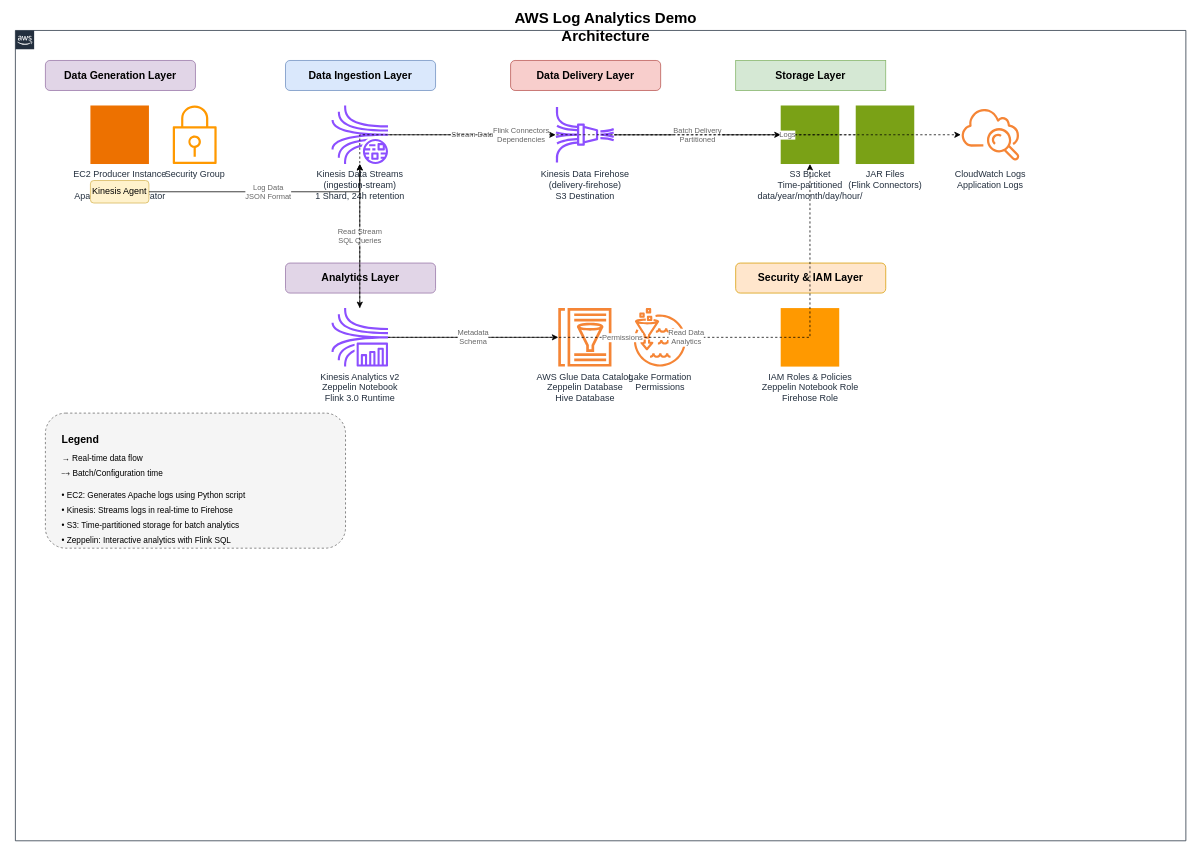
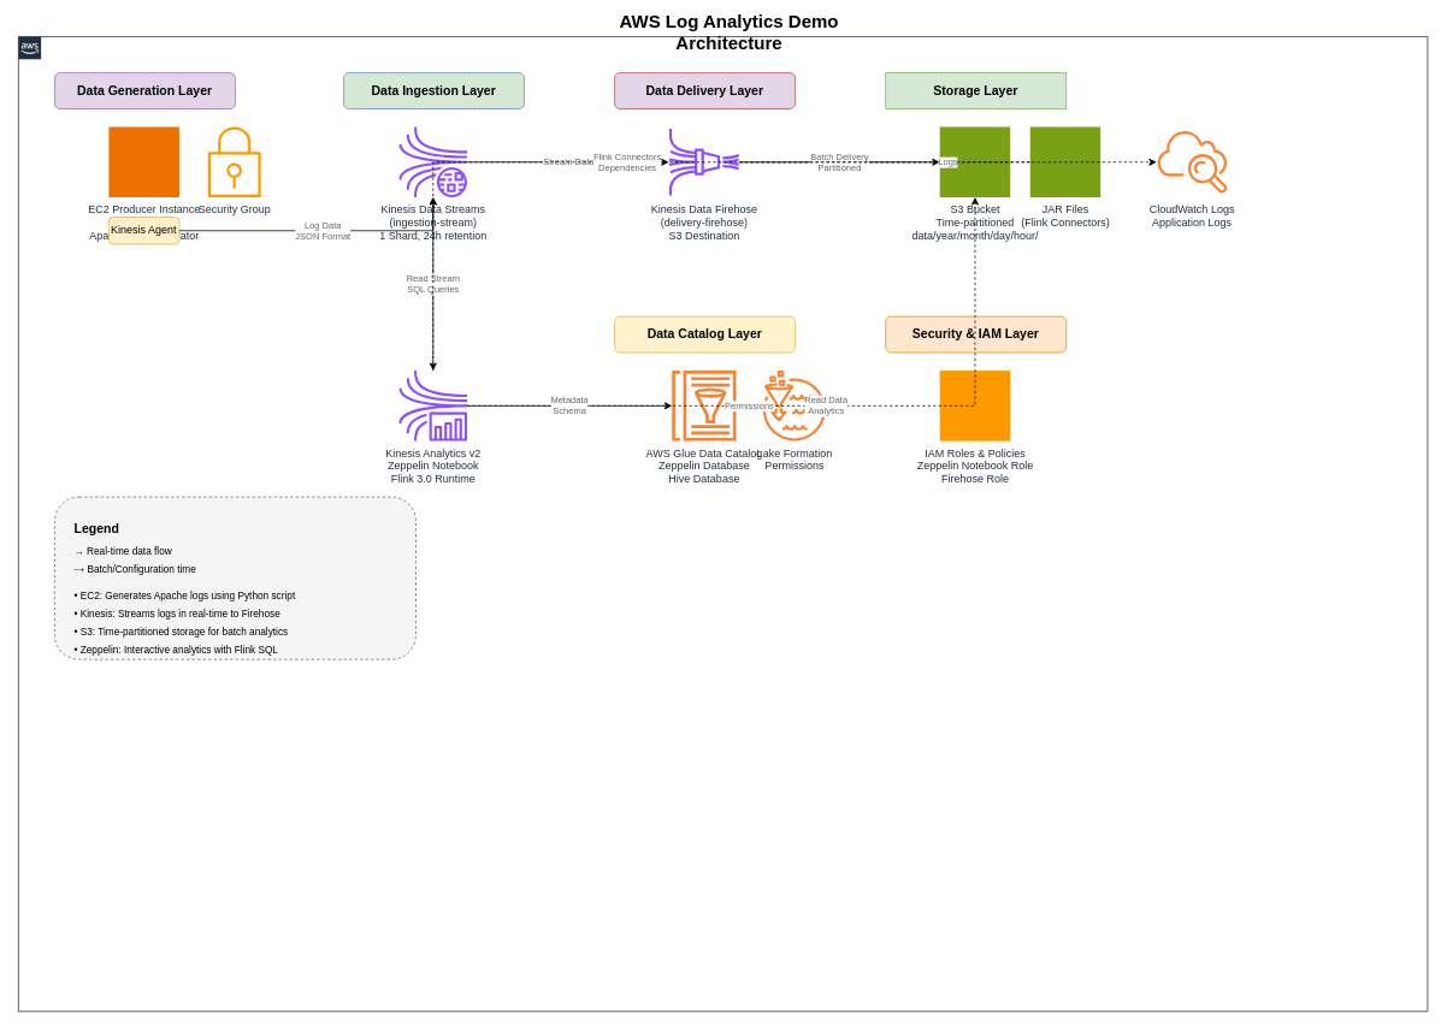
  <mxCell id="0" />
  <mxCell id="1" parent="0" />
  <mxCell id="2" value="" style="sketch=0;outlineConnect=0;gradientColor=none;html=1;whiteSpace=wrap;fontSize=12;fontStyle=0;shape=mxgraph.aws4.group;grIcon=mxgraph.aws4.group_aws_cloud_alt;strokeColor=#232F3E;fillColor=none;verticalAlign=top;align=left;spacingLeft=30;fontColor=#232F3E;dashed=0;" vertex="1" parent="1"><mxGeometry x="20" y="40" width="1560" height="1080" as="geometry" /></mxCell>
  <mxCell id="3" value="Data Generation Layer" style="rounded=1;whiteSpace=wrap;html=1;fillColor=#e1d5e7;strokeColor=#9673a6;fontSize=14;fontStyle=1;" vertex="1" parent="1"><mxGeometry x="60" y="80" width="200" height="40" as="geometry" /></mxCell>
  <mxCell id="4" value="EC2 Producer Instance&#10;(m6i.xlarge)&#10;Apache Log Generator" style="sketch=0;outlineConnect=0;fontColor=#232F3E;gradientColor=none;fillColor=#ED7100;strokeColor=none;dashed=0;verticalLabelPosition=bottom;verticalAlign=top;align=center;html=1;fontSize=12;fontStyle=0;aspect=fixed;pointerEvents=1;shape=mxgraph.aws4.ec2_instance;" vertex="1" parent="1"><mxGeometry x="120" y="140" width="78" height="78" as="geometry" /></mxCell>
  <mxCell id="5" value="Security Group" style="sketch=0;outlineConnect=0;fontColor=#232F3E;gradientColor=none;fillColor=#FF9900;strokeColor=none;dashed=0;verticalLabelPosition=bottom;verticalAlign=top;align=center;html=1;fontSize=12;fontStyle=0;aspect=fixed;pointerEvents=1;shape=mxgraph.aws4.security_group;" vertex="1" parent="1"><mxGeometry x="220" y="140" width="78" height="78" as="geometry" /></mxCell>
  <mxCell id="6" value="Kinesis Agent" style="rounded=1;whiteSpace=wrap;html=1;fillColor=#fff2cc;strokeColor=#d6b656;" vertex="1" parent="1"><mxGeometry x="120" y="240" width="78" height="30" as="geometry" /></mxCell>
- <mxCell id="7" value="Data Ingestion Layer" style="rounded=1;whiteSpace=wrap;html=1;fillColor=#dae8fc;strokeColor=#6c8ebf;fontSize=14;fontStyle=1;" vertex="1" parent="1"><mxGeometry x="380" y="80" width="200" height="40" as="geometry" /></mxCell>
+ <mxCell id="7" value="Data Ingestion Layer" style="rounded=1;whiteSpace=wrap;html=1;fillColor=#d5e8d4;strokeColor=#6c8ebf;fontSize=14;fontStyle=1;" vertex="1" parent="1"><mxGeometry x="380" y="80" width="200" height="40" as="geometry" /></mxCell>
  <mxCell id="8" value="Kinesis Data Streams&#10;(ingestion-stream)&#10;1 Shard, 24h retention" style="sketch=0;outlineConnect=0;fontColor=#232F3E;gradientColor=none;fillColor=#8C4FFF;strokeColor=none;dashed=0;verticalLabelPosition=bottom;verticalAlign=top;align=center;html=1;fontSize=12;fontStyle=0;aspect=fixed;pointerEvents=1;shape=mxgraph.aws4.kinesis_data_streams;" vertex="1" parent="1"><mxGeometry x="440" y="140" width="78" height="78" as="geometry" /></mxCell>
- <mxCell id="9" value="Data Delivery Layer" style="rounded=1;whiteSpace=wrap;html=1;fillColor=#f8cecc;strokeColor=#b85450;fontSize=14;fontStyle=1;" vertex="1" parent="1"><mxGeometry x="680" y="80" width="200" height="40" as="geometry" /></mxCell>
+ <mxCell id="9" value="Data Delivery Layer" style="rounded=1;whiteSpace=wrap;html=1;fillColor=#e1d5e7;strokeColor=#b85450;fontSize=14;fontStyle=1;" vertex="1" parent="1"><mxGeometry x="680" y="80" width="200" height="40" as="geometry" /></mxCell>
  <mxCell id="10" value="Kinesis Data Firehose&#10;(delivery-firehose)&#10;S3 Destination" style="sketch=0;outlineConnect=0;fontColor=#232F3E;gradientColor=none;fillColor=#8C4FFF;strokeColor=none;dashed=0;verticalLabelPosition=bottom;verticalAlign=top;align=center;html=1;fontSize=12;fontStyle=0;aspect=fixed;pointerEvents=1;shape=mxgraph.aws4.kinesis_data_firehose;" vertex="1" parent="1"><mxGeometry x="740" y="140" width="78" height="78" as="geometry" /></mxCell>
  <mxCell id="11" value="Storage Layer" style="whiteSpace=wrap;html=1;fillColor=#d5e8d4;strokeColor=#82b366;fontSize=14;fontStyle=1;rounded=0;" vertex="1" parent="1"><mxGeometry x="980" y="80" width="200" height="40" as="geometry" /></mxCell>
  <mxCell id="12" value="S3 Bucket&#10;Time-partitioned&#10;data/year/month/day/hour/" style="sketch=0;outlineConnect=0;fontColor=#232F3E;gradientColor=none;fillColor=#7AA116;strokeColor=none;dashed=0;verticalLabelPosition=bottom;verticalAlign=top;align=center;html=1;fontSize=12;fontStyle=0;aspect=fixed;pointerEvents=1;shape=mxgraph.aws4.s3_bucket;" vertex="1" parent="1"><mxGeometry x="1040" y="140" width="78" height="78" as="geometry" /></mxCell>
  <mxCell id="13" value="JAR Files&#10;(Flink Connectors)" style="sketch=0;outlineConnect=0;fontColor=#232F3E;gradientColor=none;fillColor=#7AA116;strokeColor=none;dashed=0;verticalLabelPosition=bottom;verticalAlign=top;align=center;html=1;fontSize=12;fontStyle=0;aspect=fixed;pointerEvents=1;shape=mxgraph.aws4.s3_object;" vertex="1" parent="1"><mxGeometry x="1140" y="140" width="78" height="78" as="geometry" /></mxCell>
- <mxCell id="14" value="Analytics Layer" style="rounded=1;whiteSpace=wrap;html=1;fillColor=#e1d5e7;strokeColor=#9673a6;fontSize=14;fontStyle=1;" vertex="1" parent="1"><mxGeometry x="380" y="350" width="200" height="40" as="geometry" /></mxCell>
  <mxCell id="15" value="Kinesis Analytics v2&#10;Zeppelin Notebook&#10;Flink 3.0 Runtime" style="sketch=0;outlineConnect=0;fontColor=#232F3E;gradientColor=none;fillColor=#8C4FFF;strokeColor=none;dashed=0;verticalLabelPosition=bottom;verticalAlign=top;align=center;html=1;fontSize=12;fontStyle=0;aspect=fixed;pointerEvents=1;shape=mxgraph.aws4.kinesis_data_analytics;" vertex="1" parent="1"><mxGeometry x="440" y="410" width="78" height="78" as="geometry" /></mxCell>
+ <mxCell id="16" value="Data Catalog Layer" style="rounded=1;whiteSpace=wrap;html=1;fillColor=#fff2cc;strokeColor=#d6b656;fontSize=14;fontStyle=1;" vertex="1" parent="1"><mxGeometry x="680" y="350" width="200" height="40" as="geometry" /></mxCell>
  <mxCell id="17" value="AWS Glue Data Catalog&#10;Zeppelin Database&#10;Hive Database" style="sketch=0;outlineConnect=0;fontColor=#232F3E;gradientColor=none;fillColor=#F58536;strokeColor=none;dashed=0;verticalLabelPosition=bottom;verticalAlign=top;align=center;html=1;fontSize=12;fontStyle=0;aspect=fixed;pointerEvents=1;shape=mxgraph.aws4.glue_data_catalog;" vertex="1" parent="1"><mxGeometry x="740" y="410" width="78" height="78" as="geometry" /></mxCell>
  <mxCell id="18" value="Lake Formation&#10;Permissions" style="sketch=0;outlineConnect=0;fontColor=#232F3E;gradientColor=none;fillColor=#F58536;strokeColor=none;dashed=0;verticalLabelPosition=bottom;verticalAlign=top;align=center;html=1;fontSize=12;fontStyle=0;aspect=fixed;pointerEvents=1;shape=mxgraph.aws4.lake_formation;" vertex="1" parent="1"><mxGeometry x="840" y="410" width="78" height="78" as="geometry" /></mxCell>
  <mxCell id="19" value="Security &amp;amp; IAM Layer" style="rounded=1;whiteSpace=wrap;html=1;fillColor=#ffe6cc;strokeColor=#d79b00;fontSize=14;fontStyle=1;" vertex="1" parent="1"><mxGeometry x="980" y="350" width="200" height="40" as="geometry" /></mxCell>
  <mxCell id="20" value="IAM Roles &amp;amp; Policies&#10;Zeppelin Notebook Role&#10;Firehose Role" style="sketch=0;outlineConnect=0;fontColor=#232F3E;gradientColor=none;fillColor=#FF9900;strokeColor=none;dashed=0;verticalLabelPosition=bottom;verticalAlign=top;align=center;html=1;fontSize=12;fontStyle=0;aspect=fixed;pointerEvents=1;shape=mxgraph.aws4.iam_role;" vertex="1" parent="1"><mxGeometry x="1040" y="410" width="78" height="78" as="geometry" /></mxCell>
  <mxCell id="21" value="CloudWatch Logs&#10;Application Logs" style="sketch=0;outlineConnect=0;fontColor=#232F3E;gradientColor=none;fillColor=#F58536;strokeColor=none;dashed=0;verticalLabelPosition=bottom;verticalAlign=top;align=center;html=1;fontSize=12;fontStyle=0;aspect=fixed;pointerEvents=1;shape=mxgraph.aws4.cloudwatch;" vertex="1" parent="1"><mxGeometry x="1280" y="140" width="78" height="78" as="geometry" /></mxCell>
  <mxCell id="22" value="Log Data&#10;JSON Format" style="edgeStyle=orthogonalEdgeStyle;rounded=0;orthogonalLoop=1;jettySize=auto;html=1;fontSize=10;fontColor=#666666;" edge="1" parent="1" source="6" target="8"><mxGeometry relative="1" as="geometry"><mxPoint x="300" y="255" as="sourcePoint" /><mxPoint x="420" y="179" as="targetPoint" /></mxGeometry></mxCell>
  <mxCell id="23" value="Stream Data" style="edgeStyle=orthogonalEdgeStyle;rounded=0;orthogonalLoop=1;jettySize=auto;html=1;fontSize=10;fontColor=#666666;" edge="1" parent="1" source="8" target="10"><mxGeometry relative="1" as="geometry" /></mxCell>
  <mxCell id="24" value="Batch Delivery&#10;Partitioned" style="edgeStyle=orthogonalEdgeStyle;rounded=0;orthogonalLoop=1;jettySize=auto;html=1;fontSize=10;fontColor=#666666;" edge="1" parent="1" source="10" target="12"><mxGeometry relative="1" as="geometry" /></mxCell>
  <mxCell id="25" value="Read Stream&#10;SQL Queries" style="edgeStyle=orthogonalEdgeStyle;rounded=0;orthogonalLoop=1;jettySize=auto;html=1;fontSize=10;fontColor=#666666;" edge="1" parent="1" source="15" target="8"><mxGeometry relative="1" as="geometry"><mxPoint x="479" y="410" as="sourcePoint" /><mxPoint x="479" y="218" as="targetPoint" /></mxGeometry></mxCell>
  <mxCell id="26" value="Read Data&#10;Analytics" style="edgeStyle=orthogonalEdgeStyle;rounded=0;orthogonalLoop=1;jettySize=auto;html=1;fontSize=10;fontColor=#666666;dashed=1;" edge="1" parent="1" source="15" target="12"><mxGeometry relative="1" as="geometry"><mxPoint x="518" y="449" as="sourcePoint" /><mxPoint x="1040" y="179" as="targetPoint" /></mxGeometry></mxCell>
  <mxCell id="27" value="Metadata&#10;Schema" style="edgeStyle=orthogonalEdgeStyle;rounded=0;orthogonalLoop=1;jettySize=auto;html=1;fontSize=10;fontColor=#666666;" edge="1" parent="1" source="15" target="17"><mxGeometry relative="1" as="geometry" /></mxCell>
  <mxCell id="28" value="Flink Connectors&#10;Dependencies" style="edgeStyle=orthogonalEdgeStyle;rounded=0;orthogonalLoop=1;jettySize=auto;html=1;fontSize=10;fontColor=#666666;dashed=1;" edge="1" parent="1" source="13" target="15"><mxGeometry relative="1" as="geometry"><mxPoint x="1179" y="218" as="sourcePoint" /><mxPoint x="518" y="449" as="targetPoint" /></mxGeometry></mxCell>
  <mxCell id="29" value="Permissions" style="edgeStyle=orthogonalEdgeStyle;rounded=0;orthogonalLoop=1;jettySize=auto;html=1;fontSize=10;fontColor=#666666;dashed=1;" edge="1" parent="1" source="18" target="17"><mxGeometry relative="1" as="geometry" /></mxCell>
  <mxCell id="30" value="Logs" style="edgeStyle=orthogonalEdgeStyle;rounded=0;orthogonalLoop=1;jettySize=auto;html=1;fontSize=10;fontColor=#666666;dashed=1;" edge="1" parent="1" source="10" target="21"><mxGeometry relative="1" as="geometry" /></mxCell>
  <mxCell id="31" value="AWS Log Analytics Demo Architecture" style="text;html=1;strokeColor=none;fillColor=none;align=center;verticalAlign=middle;whiteSpace=wrap;rounded=0;fontSize=20;fontStyle=1;" vertex="1" parent="1"><mxGeometry x="657" y="20" width="300" height="30" as="geometry" /></mxCell>
  <mxCell id="32" value="" style="rounded=1;whiteSpace=wrap;html=1;fillColor=#f5f5f5;strokeColor=#666666;dashed=1;" vertex="1" parent="1"><mxGeometry x="60" y="550" width="400" height="180" as="geometry" /></mxCell>
  <mxCell id="33" value="Legend" style="text;html=1;strokeColor=none;fillColor=none;align=left;verticalAlign=top;whiteSpace=wrap;rounded=0;fontSize=14;fontStyle=1;" vertex="1" parent="1"><mxGeometry x="80" y="570" width="100" height="20" as="geometry" /></mxCell>
  <mxCell id="34" value="→ Real-time data flow" style="text;html=1;strokeColor=none;fillColor=none;align=left;verticalAlign=middle;whiteSpace=wrap;rounded=0;fontSize=11;" vertex="1" parent="1"><mxGeometry x="80" y="600" width="150" height="20" as="geometry" /></mxCell>
  <mxCell id="35" value="⤍ Batch/Configuration time" style="text;html=1;strokeColor=none;fillColor=none;align=left;verticalAlign=middle;whiteSpace=wrap;rounded=0;fontSize=11;" vertex="1" parent="1"><mxGeometry x="80" y="620" width="170" height="20" as="geometry" /></mxCell>
  <mxCell id="36" value="• EC2: Generates Apache logs using Python script" style="text;html=1;strokeColor=none;fillColor=none;align=left;verticalAlign=middle;whiteSpace=wrap;rounded=0;fontSize=11;" vertex="1" parent="1"><mxGeometry x="80" y="650" width="300" height="20" as="geometry" /></mxCell>
  <mxCell id="37" value="• Kinesis: Streams logs in real-time to Firehose" style="text;html=1;strokeColor=none;fillColor=none;align=left;verticalAlign=middle;whiteSpace=wrap;rounded=0;fontSize=11;" vertex="1" parent="1"><mxGeometry x="80" y="670" width="300" height="20" as="geometry" /></mxCell>
  <mxCell id="38" value="• S3: Time-partitioned storage for batch analytics" style="text;html=1;strokeColor=none;fillColor=none;align=left;verticalAlign=middle;whiteSpace=wrap;rounded=0;fontSize=11;" vertex="1" parent="1"><mxGeometry x="80" y="690" width="300" height="20" as="geometry" /></mxCell>
  <mxCell id="39" value="• Zeppelin: Interactive analytics with Flink SQL" style="text;html=1;strokeColor=none;fillColor=none;align=left;verticalAlign=middle;whiteSpace=wrap;rounded=0;fontSize=11;" vertex="1" parent="1"><mxGeometry x="80" y="710" width="300" height="20" as="geometry" /></mxCell>
